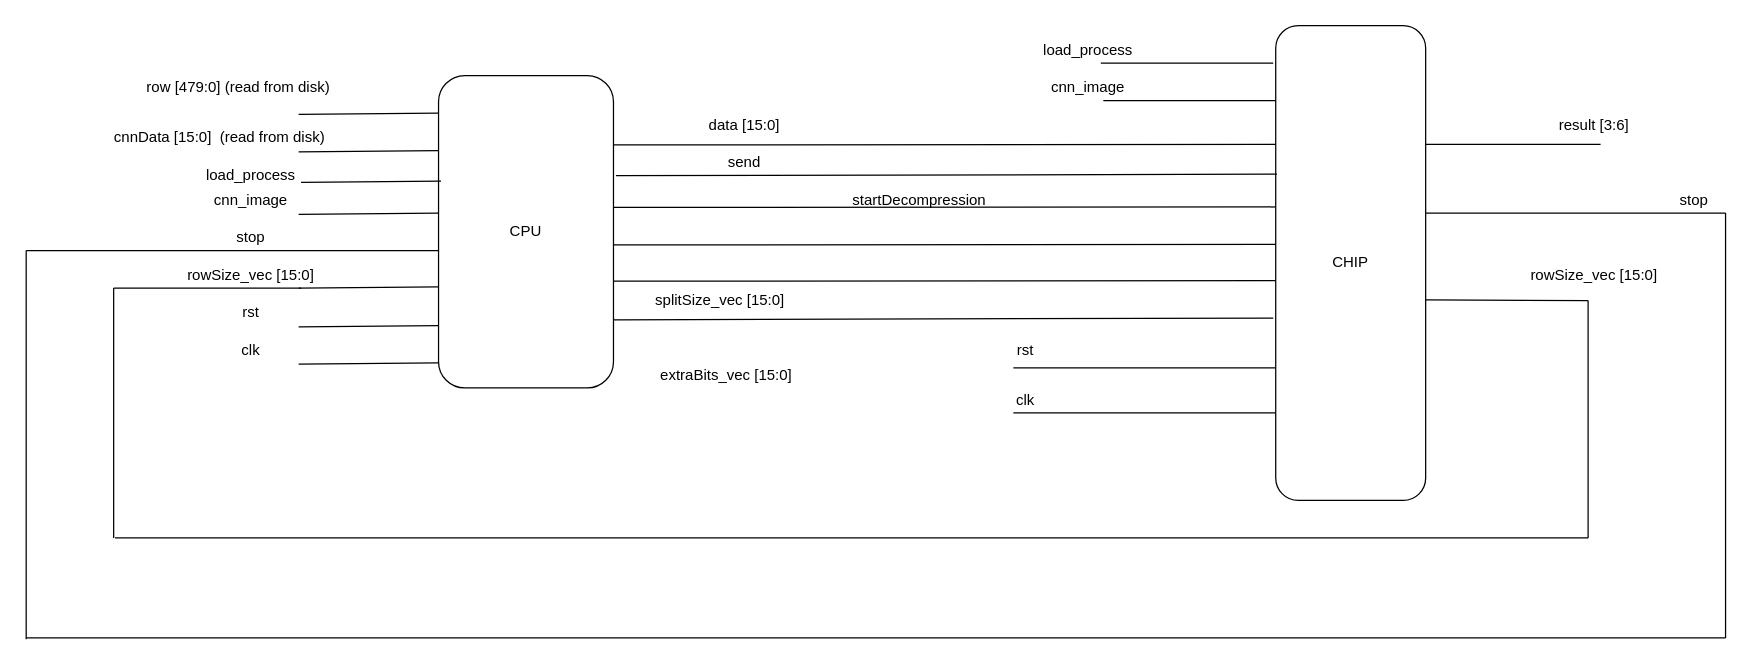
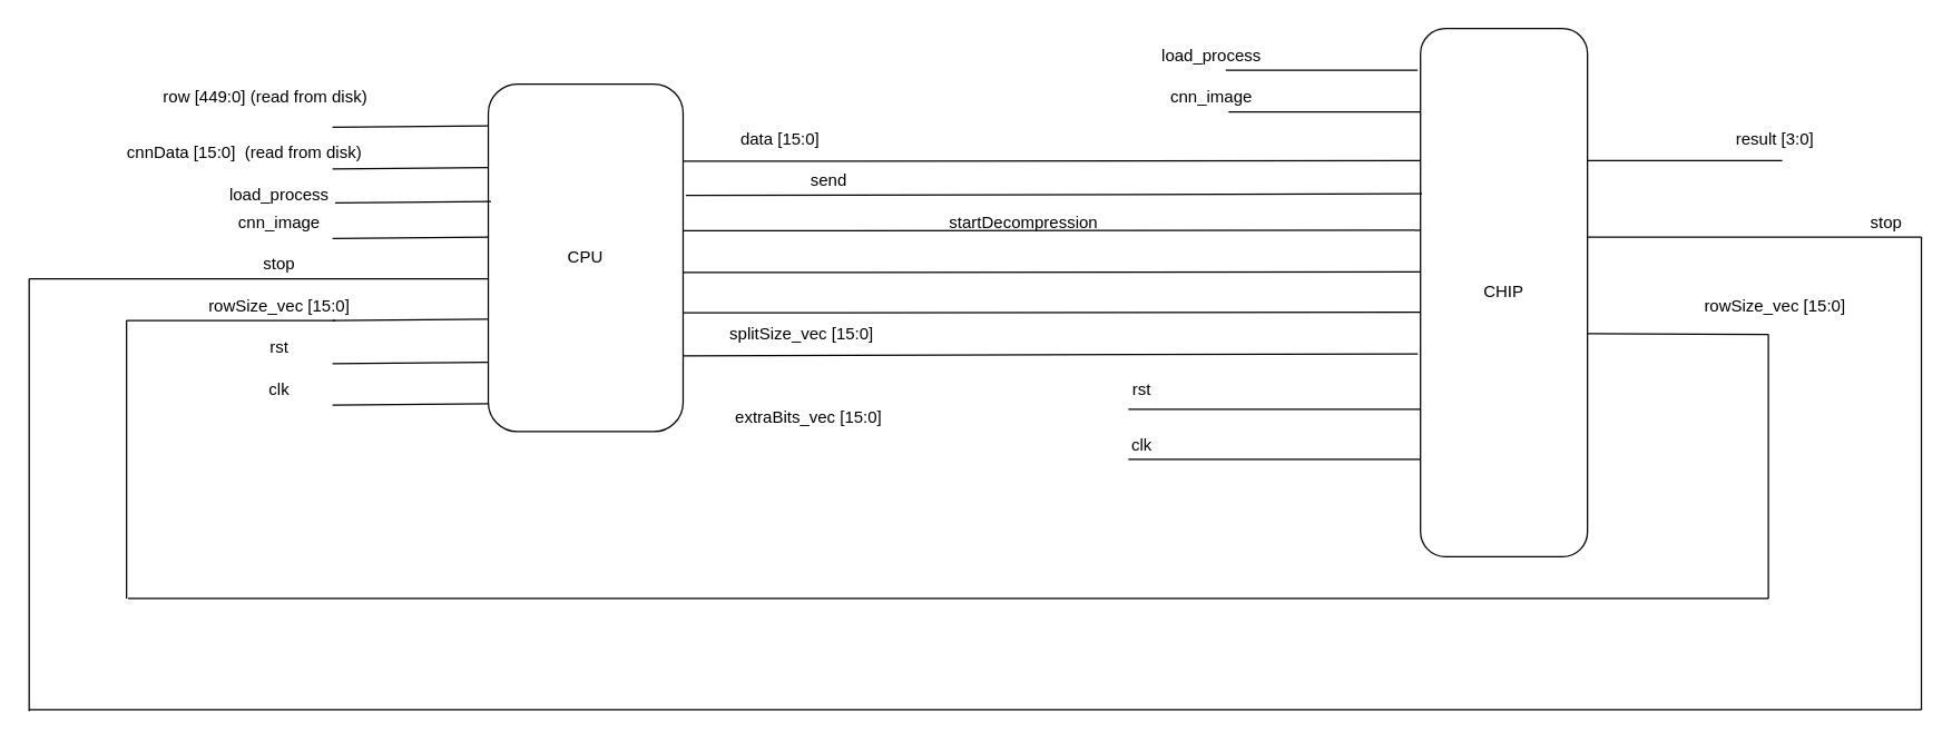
  <mxCell id="0" />
  <mxCell id="1" parent="0" />
  <mxCell id="2" value="CPU" style="rounded=1;whiteSpace=wrap;html=1;" vertex="1" parent="1"><mxGeometry x="350" y="60" width="140" height="250" as="geometry" /></mxCell>
  <mxCell id="3" value="CHIP" style="rounded=1;whiteSpace=wrap;html=1;" vertex="1" parent="1"><mxGeometry x="1020" y="20" width="120" height="380" as="geometry" /></mxCell>
  <mxCell id="4" value="" style="endArrow=none;html=1;entryX=0.014;entryY=0.15;entryDx=0;entryDy=0;entryPerimeter=0;" edge="1" parent="1"><mxGeometry width="50" height="50" relative="1" as="geometry"><mxPoint x="238.04" y="121" as="sourcePoint" /><mxPoint x="350" y="120" as="targetPoint" /></mxGeometry></mxCell>
  <mxCell id="5" value="" style="endArrow=none;html=1;entryX=0.014;entryY=0.15;entryDx=0;entryDy=0;entryPerimeter=0;" edge="1" parent="1"><mxGeometry width="50" height="50" relative="1" as="geometry"><mxPoint x="240" y="145.5" as="sourcePoint" /><mxPoint x="351.96" y="144.5" as="targetPoint" /></mxGeometry></mxCell>
  <mxCell id="6" value="" style="endArrow=none;html=1;entryX=0.014;entryY=0.15;entryDx=0;entryDy=0;entryPerimeter=0;" edge="1" parent="1"><mxGeometry width="50" height="50" relative="1" as="geometry"><mxPoint x="238.04" y="171" as="sourcePoint" /><mxPoint x="350" y="170" as="targetPoint" /></mxGeometry></mxCell>
  <mxCell id="7" value="" style="endArrow=none;html=1;entryX=0.014;entryY=0.15;entryDx=0;entryDy=0;entryPerimeter=0;" edge="1" parent="1"><mxGeometry width="50" height="50" relative="1" as="geometry"><mxPoint x="20" y="200" as="sourcePoint" /><mxPoint x="350" y="200" as="targetPoint" /></mxGeometry></mxCell>
  <mxCell id="8" value="" style="endArrow=none;html=1;entryX=0.014;entryY=0.15;entryDx=0;entryDy=0;entryPerimeter=0;" edge="1" parent="1"><mxGeometry width="50" height="50" relative="1" as="geometry"><mxPoint x="238.04" y="91" as="sourcePoint" /><mxPoint x="350" y="90" as="targetPoint" /></mxGeometry></mxCell>
  <mxCell id="9" value="" style="endArrow=none;html=1;entryX=0.014;entryY=0.15;entryDx=0;entryDy=0;entryPerimeter=0;" edge="1" parent="1"><mxGeometry width="50" height="50" relative="1" as="geometry"><mxPoint x="238.04" y="230" as="sourcePoint" /><mxPoint x="350" y="229" as="targetPoint" /></mxGeometry></mxCell>
  <mxCell id="10" value="" style="endArrow=none;html=1;entryX=0.014;entryY=0.15;entryDx=0;entryDy=0;entryPerimeter=0;" edge="1" parent="1"><mxGeometry width="50" height="50" relative="1" as="geometry"><mxPoint x="238.04" y="261" as="sourcePoint" /><mxPoint x="350" y="260" as="targetPoint" /></mxGeometry></mxCell>
  <mxCell id="11" value="" style="endArrow=none;html=1;entryX=0;entryY=0.25;entryDx=0;entryDy=0;" edge="1" parent="1" target="3"><mxGeometry width="50" height="50" relative="1" as="geometry"><mxPoint x="490" y="115.5" as="sourcePoint" /><mxPoint x="601.96" y="114.5" as="targetPoint" /></mxGeometry></mxCell>
  <mxCell id="12" value="" style="endArrow=none;html=1;entryX=0.008;entryY=0.313;entryDx=0;entryDy=0;entryPerimeter=0;" edge="1" parent="1" target="3"><mxGeometry width="50" height="50" relative="1" as="geometry"><mxPoint x="491.96" y="140" as="sourcePoint" /><mxPoint x="603.92" y="139" as="targetPoint" /></mxGeometry></mxCell>
  <mxCell id="13" value="" style="endArrow=none;html=1;entryX=0;entryY=0.382;entryDx=0;entryDy=0;entryPerimeter=0;" edge="1" parent="1" target="3"><mxGeometry width="50" height="50" relative="1" as="geometry"><mxPoint x="490" y="165.5" as="sourcePoint" /><mxPoint x="601.96" y="164.5" as="targetPoint" /></mxGeometry></mxCell>
  <mxCell id="14" value="" style="endArrow=none;html=1;" edge="1" parent="1"><mxGeometry width="50" height="50" relative="1" as="geometry"><mxPoint x="490" y="195.5" as="sourcePoint" /><mxPoint x="1020" y="195" as="targetPoint" /></mxGeometry></mxCell>
  <mxCell id="15" value="" style="endArrow=none;html=1;entryX=0;entryY=0.537;entryDx=0;entryDy=0;entryPerimeter=0;" edge="1" parent="1" target="3"><mxGeometry width="50" height="50" relative="1" as="geometry"><mxPoint x="490" y="224.5" as="sourcePoint" /><mxPoint x="601.96" y="223.5" as="targetPoint" /></mxGeometry></mxCell>
  <mxCell id="16" value="" style="endArrow=none;html=1;" edge="1" parent="1"><mxGeometry width="50" height="50" relative="1" as="geometry"><mxPoint x="490" y="255.5" as="sourcePoint" /><mxPoint x="1018" y="254" as="targetPoint" /></mxGeometry></mxCell>
- <mxCell id="17" value="row [479:0] (read from disk)" style="text;html=1;strokeColor=none;fillColor=none;align=center;verticalAlign=middle;whiteSpace=wrap;rounded=0;" vertex="1" parent="1"><mxGeometry x="90" y="60" width="200" height="20" as="geometry" /></mxCell>
+ <mxCell id="17" value="row [449:0] (read from disk)" style="text;html=1;strokeColor=none;fillColor=none;align=center;verticalAlign=middle;whiteSpace=wrap;rounded=0;" vertex="1" parent="1"><mxGeometry x="90" y="60" width="200" height="20" as="geometry" /></mxCell>
  <mxCell id="18" value="" style="endArrow=none;html=1;entryX=0.014;entryY=0.15;entryDx=0;entryDy=0;entryPerimeter=0;" edge="1" parent="1"><mxGeometry width="50" height="50" relative="1" as="geometry"><mxPoint x="238.04" y="291" as="sourcePoint" /><mxPoint x="350" y="290" as="targetPoint" /></mxGeometry></mxCell>
  <mxCell id="19" value="cnnData [15:0]&amp;nbsp; (read from disk)" style="text;html=1;strokeColor=none;fillColor=none;align=center;verticalAlign=middle;whiteSpace=wrap;rounded=0;" vertex="1" parent="1"><mxGeometry x="60" y="100" width="230" height="20" as="geometry" /></mxCell>
  <mxCell id="20" value="cnn_image" style="text;html=1;strokeColor=none;fillColor=none;align=center;verticalAlign=middle;whiteSpace=wrap;rounded=0;" vertex="1" parent="1"><mxGeometry x="180" y="150" width="40" height="20" as="geometry" /></mxCell>
  <mxCell id="21" value="load_process" style="text;html=1;strokeColor=none;fillColor=none;align=center;verticalAlign=middle;whiteSpace=wrap;rounded=0;" vertex="1" parent="1"><mxGeometry x="180" y="130" width="40" height="20" as="geometry" /></mxCell>
  <mxCell id="22" value="stop" style="text;html=1;strokeColor=none;fillColor=none;align=center;verticalAlign=middle;whiteSpace=wrap;rounded=0;" vertex="1" parent="1"><mxGeometry x="180" y="180" width="40" height="20" as="geometry" /></mxCell>
  <mxCell id="23" value="rowSize_vec [15:0]" style="text;html=1;strokeColor=none;fillColor=none;align=center;verticalAlign=middle;whiteSpace=wrap;rounded=0;" vertex="1" parent="1"><mxGeometry x="130" y="210" width="140" height="20" as="geometry" /></mxCell>
  <mxCell id="24" value="rst" style="text;html=1;strokeColor=none;fillColor=none;align=center;verticalAlign=middle;whiteSpace=wrap;rounded=0;" vertex="1" parent="1"><mxGeometry x="180" y="240" width="40" height="20" as="geometry" /></mxCell>
  <mxCell id="25" value="clk" style="text;html=1;strokeColor=none;fillColor=none;align=center;verticalAlign=middle;whiteSpace=wrap;rounded=0;" vertex="1" parent="1"><mxGeometry x="180" y="270" width="40" height="20" as="geometry" /></mxCell>
- <mxCell id="26" value="data [15:0]" style="text;html=1;strokeColor=none;fillColor=none;align=center;verticalAlign=middle;whiteSpace=wrap;rounded=0;" vertex="1" parent="1"><mxGeometry x="560" y="90" width="70" height="20" as="geometry" /></mxCell>
+ <mxCell id="26" value="data [15:0]" style="text;html=1;strokeColor=none;fillColor=none;align=center;verticalAlign=middle;whiteSpace=wrap;rounded=0;" vertex="1" parent="1"><mxGeometry x="525" y="90" width="70" height="20" as="geometry" /></mxCell>
  <mxCell id="27" value="send" style="text;html=1;strokeColor=none;fillColor=none;align=center;verticalAlign=middle;whiteSpace=wrap;rounded=0;" vertex="1" parent="1"><mxGeometry x="575" y="120" width="40" height="20" as="geometry" /></mxCell>
  <mxCell id="28" value="startDecompression" style="text;html=1;strokeColor=none;fillColor=none;align=center;verticalAlign=middle;whiteSpace=wrap;rounded=0;" vertex="1" parent="1"><mxGeometry x="715" y="150" width="40" height="20" as="geometry" /></mxCell>
  <mxCell id="29" value="extraBits_vec [15:0]" style="text;html=1;strokeColor=none;fillColor=none;align=center;verticalAlign=middle;whiteSpace=wrap;rounded=0;" vertex="1" parent="1"><mxGeometry x="512.5" y="290" width="135" height="20" as="geometry" /></mxCell>
  <mxCell id="30" value="splitSize_vec [15:0]" style="text;html=1;strokeColor=none;fillColor=none;align=center;verticalAlign=middle;whiteSpace=wrap;rounded=0;" vertex="1" parent="1"><mxGeometry x="507.5" y="230" width="135" height="20" as="geometry" /></mxCell>
  <mxCell id="31" value="load_process" style="text;html=1;strokeColor=none;fillColor=none;align=center;verticalAlign=middle;whiteSpace=wrap;rounded=0;" vertex="1" parent="1"><mxGeometry x="850" y="30" width="40" height="20" as="geometry" /></mxCell>
  <mxCell id="32" value="" style="endArrow=none;html=1;entryX=-0.017;entryY=0.079;entryDx=0;entryDy=0;entryPerimeter=0;exitX=0.75;exitY=1;exitDx=0;exitDy=0;" edge="1" parent="1" source="31" target="3"><mxGeometry width="50" height="50" relative="1" as="geometry"><mxPoint x="920" y="100" as="sourcePoint" /><mxPoint x="970" y="50" as="targetPoint" /></mxGeometry></mxCell>
  <mxCell id="33" value="" style="endArrow=none;html=1;entryX=-0.017;entryY=0.079;entryDx=0;entryDy=0;entryPerimeter=0;exitX=0.75;exitY=1;exitDx=0;exitDy=0;" edge="1" parent="1"><mxGeometry width="50" height="50" relative="1" as="geometry"><mxPoint x="882.04" y="80" as="sourcePoint" /><mxPoint x="1020" y="80.02" as="targetPoint" /></mxGeometry></mxCell>
  <mxCell id="34" value="cnn_image" style="text;html=1;strokeColor=none;fillColor=none;align=center;verticalAlign=middle;whiteSpace=wrap;rounded=0;" vertex="1" parent="1"><mxGeometry x="850" y="60" width="40" height="20" as="geometry" /></mxCell>
  <mxCell id="35" value="" style="endArrow=none;html=1;" edge="1" parent="1"><mxGeometry width="50" height="50" relative="1" as="geometry"><mxPoint x="810" y="294" as="sourcePoint" /><mxPoint x="1020" y="294" as="targetPoint" /></mxGeometry></mxCell>
  <mxCell id="36" value="rst" style="text;html=1;strokeColor=none;fillColor=none;align=center;verticalAlign=middle;whiteSpace=wrap;rounded=0;" vertex="1" parent="1"><mxGeometry x="800" y="270" width="40" height="20" as="geometry" /></mxCell>
  <mxCell id="37" value="" style="endArrow=none;html=1;" edge="1" parent="1"><mxGeometry width="50" height="50" relative="1" as="geometry"><mxPoint x="810" y="330" as="sourcePoint" /><mxPoint x="1020" y="330" as="targetPoint" /></mxGeometry></mxCell>
  <mxCell id="38" value="clk" style="text;html=1;strokeColor=none;fillColor=none;align=center;verticalAlign=middle;whiteSpace=wrap;rounded=0;" vertex="1" parent="1"><mxGeometry x="800" y="310" width="40" height="20" as="geometry" /></mxCell>
  <mxCell id="39" value="" style="endArrow=none;html=1;exitX=1;exitY=0.25;exitDx=0;exitDy=0;" edge="1" parent="1" source="3"><mxGeometry width="50" height="50" relative="1" as="geometry"><mxPoint x="1220" y="130" as="sourcePoint" /><mxPoint x="1280" y="115" as="targetPoint" /></mxGeometry></mxCell>
- <mxCell id="40" value="result [3:6]" style="text;html=1;strokeColor=none;fillColor=none;align=center;verticalAlign=middle;whiteSpace=wrap;rounded=0;" vertex="1" parent="1"><mxGeometry x="1240" y="90" width="70" height="20" as="geometry" /></mxCell>
+ <mxCell id="40" value="result [3:0]" style="text;html=1;strokeColor=none;fillColor=none;align=center;verticalAlign=middle;whiteSpace=wrap;rounded=0;" vertex="1" parent="1"><mxGeometry x="1240" y="90" width="70" height="20" as="geometry" /></mxCell>
  <mxCell id="41" value="" style="endArrow=none;html=1;exitX=1;exitY=0.25;exitDx=0;exitDy=0;" edge="1" parent="1"><mxGeometry width="50" height="50" relative="1" as="geometry"><mxPoint x="1140" y="170" as="sourcePoint" /><mxPoint x="1380" y="170" as="targetPoint" /></mxGeometry></mxCell>
  <mxCell id="42" value="" style="endArrow=none;html=1;exitX=1;exitY=0.25;exitDx=0;exitDy=0;" edge="1" parent="1"><mxGeometry width="50" height="50" relative="1" as="geometry"><mxPoint x="1140" y="239.5" as="sourcePoint" /><mxPoint x="1270" y="240" as="targetPoint" /></mxGeometry></mxCell>
  <mxCell id="43" value="stop" style="text;html=1;strokeColor=none;fillColor=none;align=center;verticalAlign=middle;whiteSpace=wrap;rounded=0;" vertex="1" parent="1"><mxGeometry x="1335" y="150" width="40" height="20" as="geometry" /></mxCell>
  <mxCell id="44" value="" style="endArrow=none;html=1;" edge="1" parent="1"><mxGeometry width="50" height="50" relative="1" as="geometry"><mxPoint x="240" y="230" as="sourcePoint" /><mxPoint x="90" y="230" as="targetPoint" /></mxGeometry></mxCell>
  <mxCell id="45" value="" style="endArrow=none;html=1;" edge="1" parent="1"><mxGeometry width="50" height="50" relative="1" as="geometry"><mxPoint x="90" y="430" as="sourcePoint" /><mxPoint x="90" y="230" as="targetPoint" /></mxGeometry></mxCell>
  <mxCell id="46" value="" style="endArrow=none;html=1;" edge="1" parent="1"><mxGeometry width="50" height="50" relative="1" as="geometry"><mxPoint x="91" y="430" as="sourcePoint" /><mxPoint x="1270" y="430" as="targetPoint" /></mxGeometry></mxCell>
  <mxCell id="47" value="" style="endArrow=none;html=1;" edge="1" parent="1"><mxGeometry width="50" height="50" relative="1" as="geometry"><mxPoint x="1270" y="430" as="sourcePoint" /><mxPoint x="1270" y="240" as="targetPoint" /></mxGeometry></mxCell>
  <mxCell id="48" value="rowSize_vec [15:0]" style="text;html=1;strokeColor=none;fillColor=none;align=center;verticalAlign=middle;whiteSpace=wrap;rounded=0;" vertex="1" parent="1"><mxGeometry x="1215" y="210" width="120" height="20" as="geometry" /></mxCell>
  <mxCell id="49" value="" style="endArrow=none;html=1;" edge="1" parent="1"><mxGeometry width="50" height="50" relative="1" as="geometry"><mxPoint x="20" y="511" as="sourcePoint" /><mxPoint x="20" y="200" as="targetPoint" /></mxGeometry></mxCell>
  <mxCell id="50" value="" style="endArrow=none;html=1;" edge="1" parent="1"><mxGeometry width="50" height="50" relative="1" as="geometry"><mxPoint x="20" y="510" as="sourcePoint" /><mxPoint x="1380" y="510" as="targetPoint" /></mxGeometry></mxCell>
  <mxCell id="51" value="" style="endArrow=none;html=1;" edge="1" parent="1"><mxGeometry width="50" height="50" relative="1" as="geometry"><mxPoint x="1380" y="510" as="sourcePoint" /><mxPoint x="1380" y="170" as="targetPoint" /></mxGeometry></mxCell>
